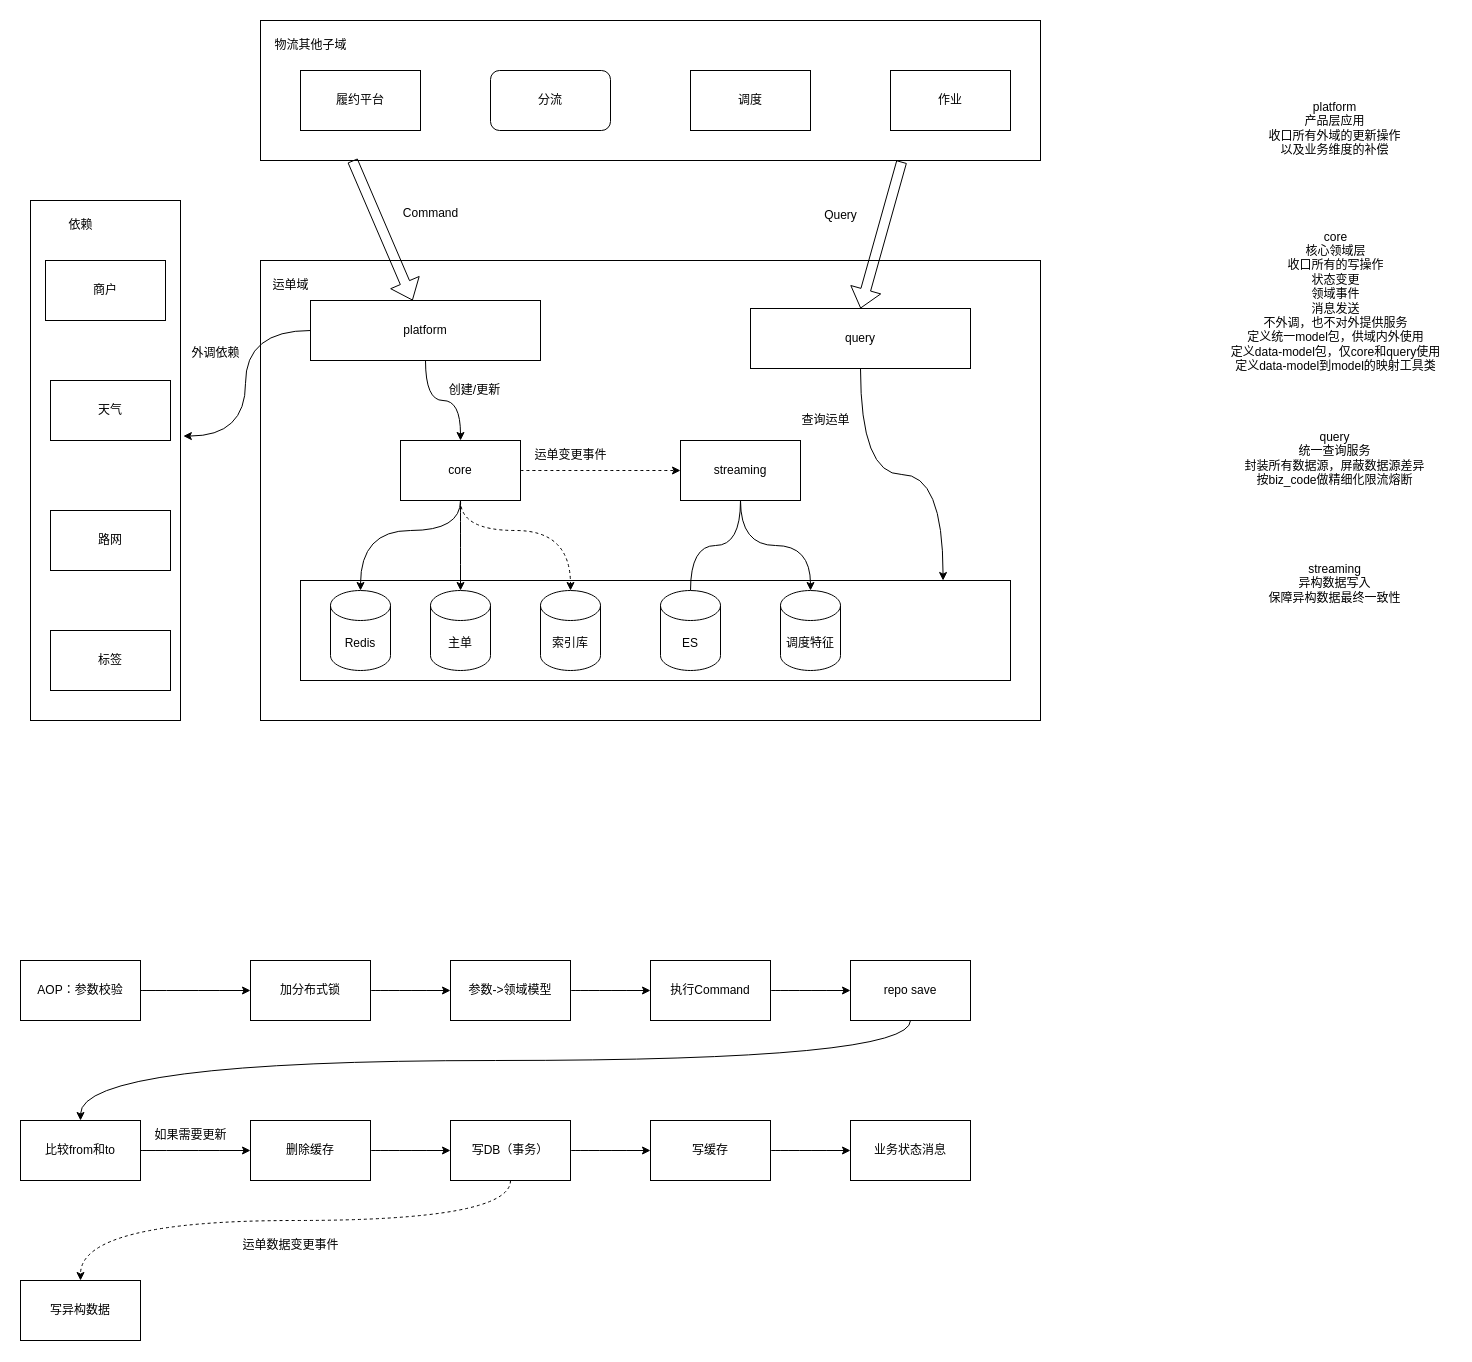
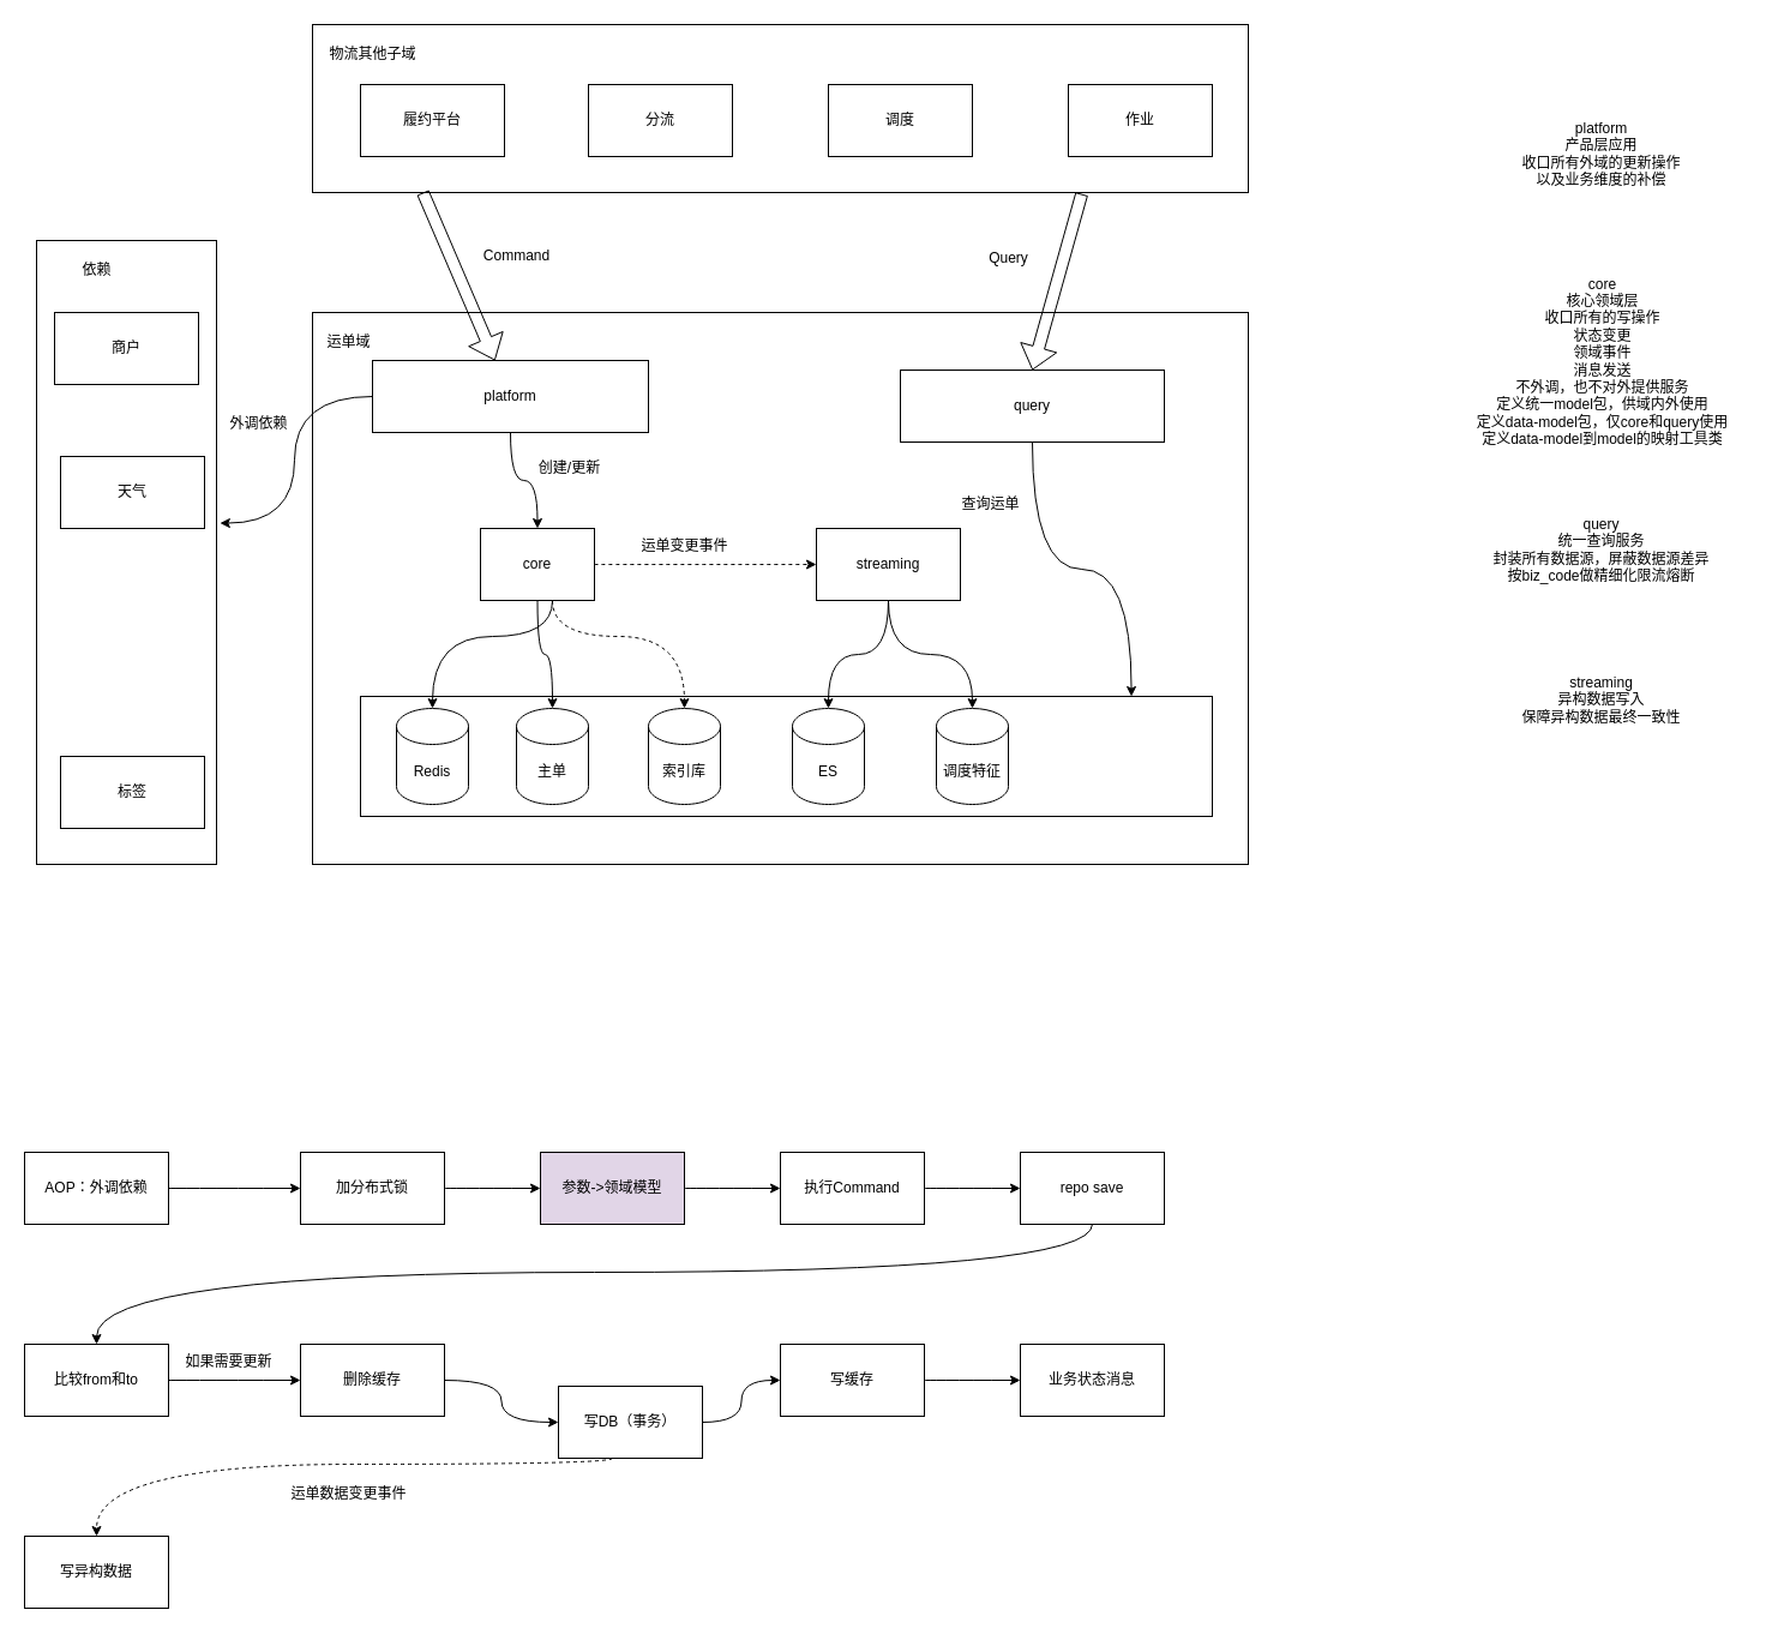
  <mxCell id="0" />
  <mxCell id="1" parent="0" />
  <mxCell id="2" value="" style="whiteSpace=wrap;html=1;" vertex="1" parent="1"><mxGeometry x="260" y="260" width="780" height="460" as="geometry" /></mxCell>
  <mxCell id="3" value="" style="whiteSpace=wrap;html=1;" vertex="1" parent="1"><mxGeometry x="300" y="580" width="710" height="100" as="geometry" /></mxCell>
  <mxCell id="4" style="edgeStyle=orthogonalEdgeStyle;curved=1;rounded=0;orthogonalLoop=1;jettySize=auto;html=1;" edge="1" parent="1" source="5" target="11"><mxGeometry relative="1" as="geometry" /></mxCell>
  <mxCell id="5" value="platform" style="whiteSpace=wrap;html=1;" vertex="1" parent="1"><mxGeometry x="310" y="300" width="230" height="60" as="geometry" /></mxCell>
  <mxCell id="6" value="query" style="whiteSpace=wrap;html=1;" vertex="1" parent="1"><mxGeometry x="750" y="308" width="220" height="60" as="geometry" /></mxCell>
  <mxCell id="7" style="edgeStyle=orthogonalEdgeStyle;curved=1;rounded=0;orthogonalLoop=1;jettySize=auto;html=1;" edge="1" parent="1" source="11" target="26"><mxGeometry relative="1" as="geometry"><Array as="points"><mxPoint x="460" y="530" /><mxPoint x="360" y="530" /></Array></mxGeometry></mxCell>
  <mxCell id="8" style="edgeStyle=orthogonalEdgeStyle;curved=1;rounded=0;orthogonalLoop=1;jettySize=auto;html=1;dashed=1;" edge="1" parent="1" source="11" target="28"><mxGeometry relative="1" as="geometry"><Array as="points"><mxPoint x="460" y="530" /><mxPoint x="570" y="530" /></Array></mxGeometry></mxCell>
  <mxCell id="9" style="edgeStyle=orthogonalEdgeStyle;curved=1;rounded=0;orthogonalLoop=1;jettySize=auto;html=1;" edge="1" parent="1" source="11" target="27"><mxGeometry relative="1" as="geometry" /></mxCell>
  <mxCell id="10" style="edgeStyle=orthogonalEdgeStyle;curved=1;rounded=0;orthogonalLoop=1;jettySize=auto;html=1;dashed=1;" edge="1" parent="1" source="11" target="14"><mxGeometry relative="1" as="geometry" /></mxCell>
- <mxCell id="11" value="core" style="whiteSpace=wrap;html=1;" vertex="1" parent="1"><mxGeometry x="400" y="440" width="120" height="60" as="geometry" /></mxCell>
- <mxCell id="12" style="edgeStyle=orthogonalEdgeStyle;curved=1;rounded=0;orthogonalLoop=1;jettySize=auto;html=1;endArrow=none;" edge="1" parent="1" source="14" target="29"><mxGeometry relative="1" as="geometry" /></mxCell>
+ <mxCell id="11" value="core" style="whiteSpace=wrap;html=1;" vertex="1" parent="1"><mxGeometry x="400" y="440" width="95" height="60" as="geometry" /></mxCell>
+ <mxCell id="12" style="edgeStyle=orthogonalEdgeStyle;curved=1;rounded=0;orthogonalLoop=1;jettySize=auto;html=1;" edge="1" parent="1" source="14" target="29"><mxGeometry relative="1" as="geometry" /></mxCell>
  <mxCell id="13" style="edgeStyle=orthogonalEdgeStyle;curved=1;rounded=0;orthogonalLoop=1;jettySize=auto;html=1;" edge="1" parent="1" source="14" target="30"><mxGeometry relative="1" as="geometry" /></mxCell>
  <mxCell id="14" value="streaming" style="whiteSpace=wrap;html=1;" vertex="1" parent="1"><mxGeometry x="680" y="440" width="120" height="60" as="geometry" /></mxCell>
  <mxCell id="15" value="" style="whiteSpace=wrap;html=1;" vertex="1" parent="1"><mxGeometry x="260" y="20" width="780" height="140" as="geometry" /></mxCell>
  <mxCell id="16" value="履约平台" style="whiteSpace=wrap;html=1;" vertex="1" parent="1"><mxGeometry x="300" y="70" width="120" height="60" as="geometry" /></mxCell>
- <mxCell id="17" value="分流" style="whiteSpace=wrap;html=1;rounded=1;" vertex="1" parent="1"><mxGeometry x="490" y="70" width="120" height="60" as="geometry" /></mxCell>
+ <mxCell id="17" value="分流" style="whiteSpace=wrap;html=1;" vertex="1" parent="1"><mxGeometry x="490" y="70" width="120" height="60" as="geometry" /></mxCell>
  <mxCell id="18" value="调度" style="whiteSpace=wrap;html=1;" vertex="1" parent="1"><mxGeometry x="690" y="70" width="120" height="60" as="geometry" /></mxCell>
  <mxCell id="19" value="作业" style="whiteSpace=wrap;html=1;" vertex="1" parent="1"><mxGeometry x="890" y="70" width="120" height="60" as="geometry" /></mxCell>
  <mxCell id="20" value="运单域" style="text;html=1;align=center;verticalAlign=middle;resizable=0;points=[];autosize=1;strokeColor=none;fillColor=none;" vertex="1" parent="1"><mxGeometry x="260" y="270" width="60" height="30" as="geometry" /></mxCell>
  <mxCell id="21" value="" style="shape=flexArrow;endArrow=classic;html=1;rounded=0;curved=1;exitX=0.118;exitY=1;exitDx=0;exitDy=0;exitPerimeter=0;" edge="1" parent="1" source="15" target="5"><mxGeometry width="50" height="50" relative="1" as="geometry"><mxPoint x="340" y="170" as="sourcePoint" /><mxPoint x="340" y="230" as="targetPoint" /></mxGeometry></mxCell>
  <mxCell id="22" value="Command" style="text;html=1;align=center;verticalAlign=middle;resizable=0;points=[];autosize=1;strokeColor=none;fillColor=none;" vertex="1" parent="1"><mxGeometry x="390" y="198" width="80" height="30" as="geometry" /></mxCell>
  <mxCell id="23" value="" style="shape=flexArrow;endArrow=classic;html=1;rounded=0;curved=1;exitX=0.822;exitY=1.008;exitDx=0;exitDy=0;exitPerimeter=0;entryX=0.5;entryY=0;entryDx=0;entryDy=0;" edge="1" parent="1" source="15" target="6"><mxGeometry width="50" height="50" relative="1" as="geometry"><mxPoint x="770" as="sourcePoint" y="160" /><mxPoint x="823" y="290" as="targetPoint" /></mxGeometry></mxCell>
  <mxCell id="24" value="Query" style="text;html=1;align=center;verticalAlign=middle;resizable=0;points=[];autosize=1;strokeColor=none;fillColor=none;" vertex="1" parent="1"><mxGeometry x="810" y="200" width="60" height="30" as="geometry" /></mxCell>
  <mxCell id="25" value="物流其他子域" style="text;html=1;align=center;verticalAlign=middle;resizable=0;points=[];autosize=1;strokeColor=none;fillColor=none;" vertex="1" parent="1"><mxGeometry x="260" y="30" width="100" height="30" as="geometry" /></mxCell>
  <mxCell id="26" value="Redis" style="shape=cylinder3;whiteSpace=wrap;html=1;boundedLbl=1;backgroundOutline=1;size=15;" vertex="1" parent="1"><mxGeometry x="330" y="590" width="60" height="80" as="geometry" /></mxCell>
  <mxCell id="27" value="主单" style="shape=cylinder3;whiteSpace=wrap;html=1;boundedLbl=1;backgroundOutline=1;size=15;" vertex="1" parent="1"><mxGeometry x="430" y="590" width="60" height="80" as="geometry" /></mxCell>
  <mxCell id="28" value="索引库" style="shape=cylinder3;whiteSpace=wrap;html=1;boundedLbl=1;backgroundOutline=1;size=15;" vertex="1" parent="1"><mxGeometry x="540" y="590" width="60" height="80" as="geometry" /></mxCell>
  <mxCell id="29" value="ES" style="shape=cylinder3;whiteSpace=wrap;html=1;boundedLbl=1;backgroundOutline=1;size=15;" vertex="1" parent="1"><mxGeometry x="660" y="590" width="60" height="80" as="geometry" /></mxCell>
  <mxCell id="30" value="调度特征" style="shape=cylinder3;whiteSpace=wrap;html=1;boundedLbl=1;backgroundOutline=1;size=15;" vertex="1" parent="1"><mxGeometry x="780" y="590" width="60" height="80" as="geometry" /></mxCell>
  <mxCell id="31" value="" style="whiteSpace=wrap;html=1;" vertex="1" parent="1"><mxGeometry x="30" y="200" width="150" height="520" as="geometry" /></mxCell>
  <mxCell id="32" value="依赖" style="text;html=1;align=center;verticalAlign=middle;resizable=0;points=[];autosize=1;strokeColor=none;fillColor=none;" vertex="1" parent="1"><mxGeometry x="55" y="210" width="50" height="30" as="geometry" /></mxCell>
  <mxCell id="33" value="商户" style="whiteSpace=wrap;html=1;" vertex="1" parent="1"><mxGeometry x="45" y="260" width="120" height="60" as="geometry" /></mxCell>
  <mxCell id="34" value="天气" style="whiteSpace=wrap;html=1;" vertex="1" parent="1"><mxGeometry x="50" y="380" width="120" height="60" as="geometry" /></mxCell>
- <mxCell id="35" value="路网" style="whiteSpace=wrap;html=1;" vertex="1" parent="1"><mxGeometry x="50" y="510" width="120" height="60" as="geometry" /></mxCell>
  <mxCell id="36" value="标签" style="whiteSpace=wrap;html=1;" vertex="1" parent="1"><mxGeometry x="50" y="630" width="120" height="60" as="geometry" /></mxCell>
  <mxCell id="37" style="edgeStyle=orthogonalEdgeStyle;curved=1;rounded=0;orthogonalLoop=1;jettySize=auto;html=1;entryX=1.019;entryY=0.453;entryDx=0;entryDy=0;entryPerimeter=0;" edge="1" parent="1" source="5" target="31"><mxGeometry relative="1" as="geometry" /></mxCell>
  <mxCell id="38" value="外调依赖" style="text;html=1;align=center;verticalAlign=middle;resizable=0;points=[];autosize=1;strokeColor=none;fillColor=none;" vertex="1" parent="1"><mxGeometry x="180" y="338" width="70" height="30" as="geometry" /></mxCell>
  <mxCell id="39" value="创建/更新" style="text;html=1;align=center;verticalAlign=middle;resizable=0;points=[];autosize=1;strokeColor=none;fillColor=none;" vertex="1" parent="1"><mxGeometry x="439" y="375" width="70" height="30" as="geometry" /></mxCell>
  <mxCell id="40" value="运单变更事件" style="text;html=1;align=center;verticalAlign=middle;resizable=0;points=[];autosize=1;strokeColor=none;fillColor=none;" vertex="1" parent="1"><mxGeometry x="520" y="440" width="100" height="30" as="geometry" /></mxCell>
  <mxCell id="41" style="edgeStyle=orthogonalEdgeStyle;curved=1;rounded=0;orthogonalLoop=1;jettySize=auto;html=1;entryX=0.905;entryY=0;entryDx=0;entryDy=0;entryPerimeter=0;" edge="1" parent="1" source="6" target="3"><mxGeometry relative="1" as="geometry" /></mxCell>
  <mxCell id="42" value="查询运单" style="text;html=1;align=center;verticalAlign=middle;resizable=0;points=[];autosize=1;strokeColor=none;fillColor=none;" vertex="1" parent="1"><mxGeometry x="790" y="405" width="70" height="30" as="geometry" /></mxCell>
  <mxCell id="43" value="" style="edgeStyle=orthogonalEdgeStyle;curved=1;rounded=0;orthogonalLoop=1;jettySize=auto;html=1;" edge="1" parent="1" source="44" target="46"><mxGeometry relative="1" as="geometry" /></mxCell>
- <mxCell id="44" value="AOP：参数校验" style="whiteSpace=wrap;html=1;" vertex="1" parent="1"><mxGeometry x="20" y="960" width="120" height="60" as="geometry" /></mxCell>
+ <mxCell id="44" value="AOP：外调依赖" style="whiteSpace=wrap;html=1;" vertex="1" parent="1"><mxGeometry x="20" y="960" width="120" height="60" as="geometry" /></mxCell>
  <mxCell id="45" value="" style="edgeStyle=orthogonalEdgeStyle;curved=1;rounded=0;orthogonalLoop=1;jettySize=auto;html=1;" edge="1" parent="1" source="46" target="48"><mxGeometry relative="1" as="geometry" /></mxCell>
  <mxCell id="46" value="加分布式锁" style="whiteSpace=wrap;html=1;" vertex="1" parent="1"><mxGeometry x="250" y="960" width="120" height="60" as="geometry" /></mxCell>
  <mxCell id="47" value="" style="edgeStyle=orthogonalEdgeStyle;curved=1;rounded=0;orthogonalLoop=1;jettySize=auto;html=1;" edge="1" parent="1" source="48" target="50"><mxGeometry relative="1" as="geometry" /></mxCell>
- <mxCell id="48" value="参数-&amp;gt;领域模型" style="whiteSpace=wrap;html=1;" vertex="1" parent="1"><mxGeometry x="450" y="960" width="120" height="60" as="geometry" /></mxCell>
+ <mxCell id="48" value="参数-&amp;gt;领域模型" style="whiteSpace=wrap;html=1;fillColor=#e1d5e7;" vertex="1" parent="1"><mxGeometry x="450" y="960" width="120" height="60" as="geometry" /></mxCell>
  <mxCell id="49" value="" style="edgeStyle=orthogonalEdgeStyle;curved=1;rounded=0;orthogonalLoop=1;jettySize=auto;html=1;" edge="1" parent="1" source="50" target="52"><mxGeometry relative="1" as="geometry" /></mxCell>
  <mxCell id="50" value="执行Command" style="whiteSpace=wrap;html=1;" vertex="1" parent="1"><mxGeometry x="650" y="960" width="120" height="60" as="geometry" /></mxCell>
  <mxCell id="51" style="edgeStyle=orthogonalEdgeStyle;curved=1;rounded=0;orthogonalLoop=1;jettySize=auto;html=1;" edge="1" parent="1" source="52" target="63"><mxGeometry relative="1" as="geometry"><Array as="points"><mxPoint x="910" y="1060" /><mxPoint x="80" y="1060" /></Array></mxGeometry></mxCell>
  <mxCell id="52" value="repo save" style="whiteSpace=wrap;html=1;" vertex="1" parent="1"><mxGeometry x="850" y="960" width="120" height="60" as="geometry" /></mxCell>
  <mxCell id="53" value="" style="edgeStyle=orthogonalEdgeStyle;curved=1;rounded=0;orthogonalLoop=1;jettySize=auto;html=1;" edge="1" parent="1" source="54" target="57"><mxGeometry relative="1" as="geometry" /></mxCell>
  <mxCell id="54" value="删除缓存" style="whiteSpace=wrap;html=1;" vertex="1" parent="1"><mxGeometry x="250" y="1120" width="120" height="60" as="geometry" /></mxCell>
  <mxCell id="55" value="" style="edgeStyle=orthogonalEdgeStyle;curved=1;rounded=0;orthogonalLoop=1;jettySize=auto;html=1;" edge="1" parent="1" source="57" target="59"><mxGeometry relative="1" as="geometry" /></mxCell>
  <mxCell id="56" style="edgeStyle=orthogonalEdgeStyle;curved=1;rounded=0;orthogonalLoop=1;jettySize=auto;html=1;dashed=1;" edge="1" parent="1" source="57" target="61"><mxGeometry relative="1" as="geometry"><Array as="points"><mxPoint x="510" y="1220" /><mxPoint x="80" y="1220" /></Array></mxGeometry></mxCell>
- <mxCell id="57" value="写DB（事务）" style="whiteSpace=wrap;html=1;" vertex="1" parent="1"><mxGeometry x="450" y="1120" width="120" height="60" as="geometry" /></mxCell>
+ <mxCell id="57" value="写DB（事务）" style="whiteSpace=wrap;html=1;" vertex="1" parent="1"><mxGeometry x="465" y="1155" width="120" height="60" as="geometry" /></mxCell>
  <mxCell id="58" value="" style="edgeStyle=orthogonalEdgeStyle;curved=1;rounded=0;orthogonalLoop=1;jettySize=auto;html=1;" edge="1" parent="1" source="59" target="60"><mxGeometry relative="1" as="geometry" /></mxCell>
  <mxCell id="59" value="写缓存" style="whiteSpace=wrap;html=1;" vertex="1" parent="1"><mxGeometry x="650" y="1120" width="120" height="60" as="geometry" /></mxCell>
  <mxCell id="60" value="业务状态消息" style="whiteSpace=wrap;html=1;" vertex="1" parent="1"><mxGeometry x="850" y="1120" width="120" height="60" as="geometry" /></mxCell>
  <mxCell id="61" value="写异构数据" style="whiteSpace=wrap;html=1;" vertex="1" parent="1"><mxGeometry x="20" y="1280" width="120" height="60" as="geometry" /></mxCell>
  <mxCell id="62" value="" style="edgeStyle=orthogonalEdgeStyle;curved=1;rounded=0;orthogonalLoop=1;jettySize=auto;html=1;" edge="1" parent="1" source="63" target="54"><mxGeometry relative="1" as="geometry" /></mxCell>
  <mxCell id="63" value="比较from和to" style="whiteSpace=wrap;html=1;" vertex="1" parent="1"><mxGeometry x="20" y="1120" width="120" height="60" as="geometry" /></mxCell>
  <mxCell id="64" value="如果需要更新" style="text;html=1;align=center;verticalAlign=middle;resizable=0;points=[];autosize=1;strokeColor=none;fillColor=none;" vertex="1" parent="1"><mxGeometry x="140" y="1120" width="100" height="30" as="geometry" /></mxCell>
  <mxCell id="65" value="运单数据变更事件" style="text;html=1;align=center;verticalAlign=middle;resizable=0;points=[];autosize=1;strokeColor=none;fillColor=none;" vertex="1" parent="1"><mxGeometry x="230" y="1230" width="120" height="30" as="geometry" /></mxCell>
  <mxCell id="66" value="platform&lt;div&gt;产品层应用&lt;br&gt;&lt;div&gt;收口所有外域的更新操作&lt;/div&gt;&lt;div&gt;以及业务维度的补偿&lt;/div&gt;&lt;/div&gt;" style="text;html=1;align=center;verticalAlign=middle;resizable=0;points=[];autosize=1;strokeColor=none;fillColor=none;" vertex="1" parent="1"><mxGeometry x="1254" y="93" width="160" height="70" as="geometry" /></mxCell>
  <mxCell id="67" value="core&lt;div&gt;核心领域层&lt;/div&gt;&lt;div&gt;收口所有的写操作&lt;/div&gt;&lt;div&gt;状态变更&lt;/div&gt;&lt;div&gt;领域事件&lt;/div&gt;&lt;div&gt;消息发送&lt;/div&gt;&lt;div&gt;不外调，也不对外提供服务&lt;/div&gt;&lt;div&gt;定义统一model包，供域内外使用&lt;/div&gt;&lt;div&gt;定义data-model包，仅core和query使用&lt;/div&gt;&lt;div&gt;定义data-model到model的映射工具类&lt;/div&gt;" style="text;html=1;align=center;verticalAlign=middle;resizable=0;points=[];autosize=1;strokeColor=none;fillColor=none;" vertex="1" parent="1"><mxGeometry x="1220" y="221" width="230" height="160" as="geometry" /></mxCell>
  <mxCell id="68" value="query&lt;div&gt;统一查询服务&lt;/div&gt;&lt;div&gt;封装所有数据源，屏蔽数据源差异&lt;/div&gt;&lt;div&gt;按biz_code做精细化限流熔断&lt;/div&gt;" style="text;html=1;align=center;verticalAlign=middle;resizable=0;points=[];autosize=1;strokeColor=none;fillColor=none;" vertex="1" parent="1"><mxGeometry x="1234" y="423" width="200" height="70" as="geometry" /></mxCell>
  <mxCell id="69" value="streaming&lt;div&gt;异构数据写入&lt;/div&gt;&lt;div&gt;保障异构数据最终一致性&lt;/div&gt;" style="text;html=1;align=center;verticalAlign=middle;resizable=0;points=[];autosize=1;strokeColor=none;fillColor=none;" vertex="1" parent="1"><mxGeometry x="1254" y="553" width="160" height="60" as="geometry" /></mxCell>
